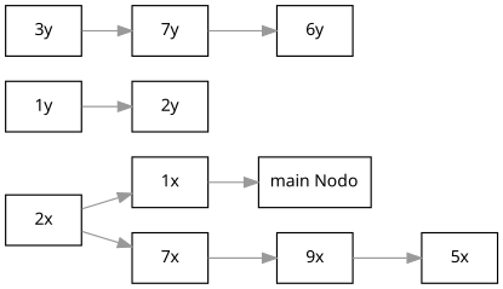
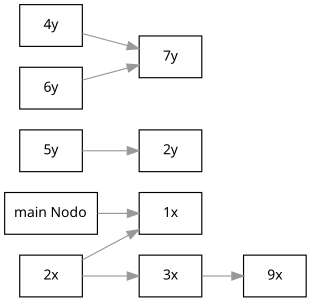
  digraph {
    rankdir=LR
    node [color=black fontcolor=black fontname=FangSong fontsize=12 shape=box]
    edge [color="#999999" fontcolor="#888888" fontname=FangSong fontsize=10]
    "main Nodo"
    "1x"
-   "1y"
+   "1y" [label="5y"]
    "2y"
    "2x"
-   "3x" [label="7x"]
+   "3x"
    n7 [label="9x"]
-   "5x"
    n9 [label="7y"]
-   "4y" [label="3y"]
+   "4y"
    "6y"
-   "1x" -> "main Nodo"
+   "main Nodo" -> "1x"
    "1y" -> "2y"
    "2x" -> "1x"
    "2x" -> "3x"
    "3x" -> n7
-   n7 -> "5x"
-   n9 -> "6y"
+   "6y" -> n9
    "4y" -> n9
  }
